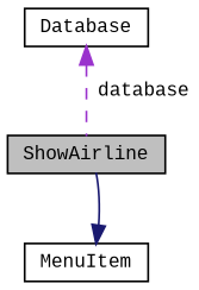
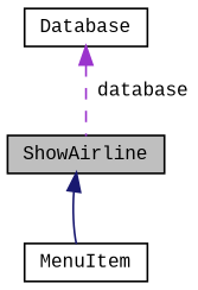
  digraph {
    fontname="Liberation Mono"
    node [color=black fillcolor=white fontname="Liberation Mono" fontsize=10 shape=record style=filled]
    edge [dir=back fontname="Liberation Mono" fontsize=10 labelfontname=Helvetica labelfontsize=10]
    n1 [fillcolor=grey75 fontcolor=black height=0.2 label=ShowAirline width=0.4]
    n2 [height=0.2 label=MenuItem width=0.4]
    n3 [height=0.2 label=Database width=0.4]
-   n2 -> n1 [color=midnightblue style=solid]
+   n1 -> n2 [color=midnightblue style=solid]
    n3 -> n1 [color=darkorchid3 label=" database" style=dashed]
  }
